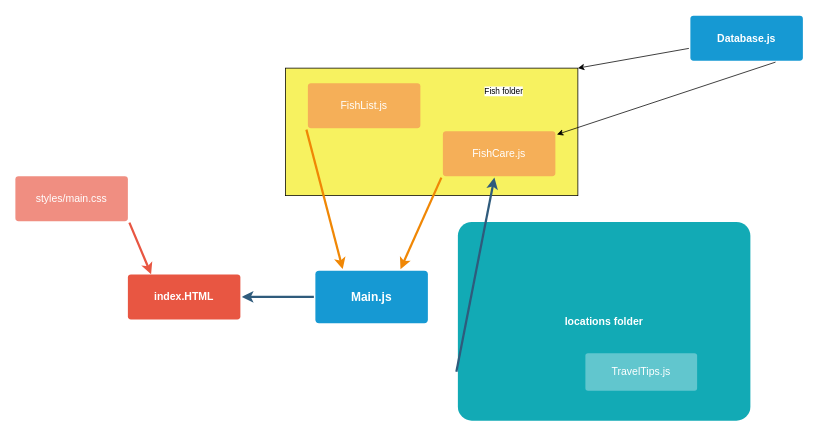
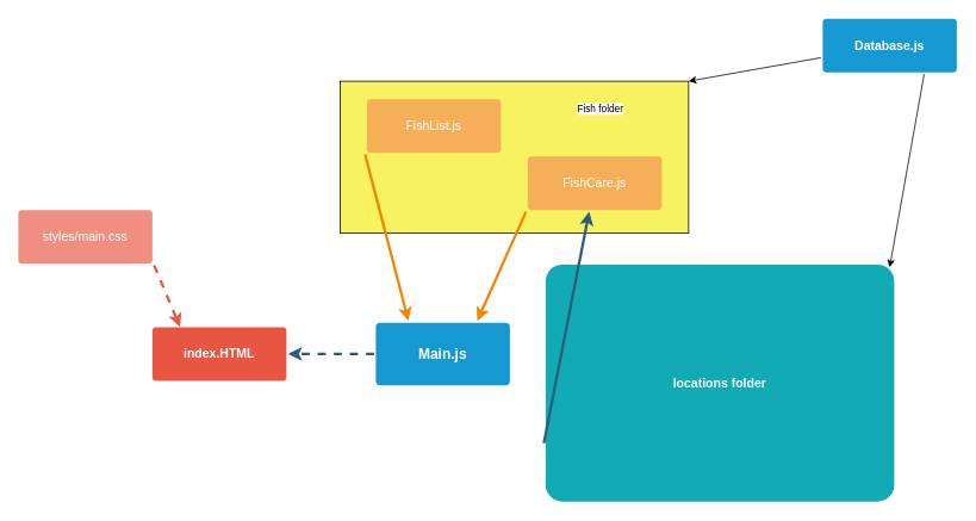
  <mxCell id="0" />
  <mxCell id="1" parent="0" />
  <mxCell id="2" value="" style="whiteSpace=wrap;html=1;fillColor=#F7F260;" vertex="1" parent="1"><mxGeometry x="380" y="90" width="390" height="170" as="geometry" /></mxCell>
- <mxCell id="3" value="" style="edgeStyle=none;rounded=0;jumpStyle=none;html=1;shadow=0;labelBackgroundColor=none;startArrow=none;startFill=0;endArrow=classic;endFill=1;jettySize=auto;orthogonalLoop=1;strokeColor=#2F5B7C;strokeWidth=3;fontFamily=Helvetica;fontSize=16;fontColor=#23445D;spacing=5;" edge="1" parent="1" source="4" target="6"><mxGeometry relative="1" as="geometry" /></mxCell>
+ <mxCell id="3" value="" style="edgeStyle=none;rounded=0;jumpStyle=none;html=1;shadow=0;labelBackgroundColor=none;startArrow=none;startFill=0;endArrow=classic;endFill=1;jettySize=auto;orthogonalLoop=1;strokeColor=#2F5B7C;strokeWidth=3;fontFamily=Helvetica;fontSize=16;fontColor=#23445D;spacing=5;dashed=1;" edge="1" parent="1" source="4" target="6"><mxGeometry relative="1" as="geometry" /></mxCell>
  <mxCell id="4" value="Main.js" style="rounded=1;whiteSpace=wrap;html=1;shadow=0;labelBackgroundColor=none;strokeColor=none;strokeWidth=3;fillColor=#1699d3;fontFamily=Helvetica;fontSize=16;fontColor=#FFFFFF;align=center;fontStyle=1;spacing=5;arcSize=7;perimeterSpacing=2;" vertex="1" parent="1"><mxGeometry x="420" y="360" width="150" height="70" as="geometry" /></mxCell>
- <mxCell id="5" value="" style="edgeStyle=none;rounded=1;jumpStyle=none;html=1;shadow=0;labelBackgroundColor=none;startArrow=none;startFill=0;jettySize=auto;orthogonalLoop=1;strokeColor=#E85642;strokeWidth=3;fontFamily=Helvetica;fontSize=14;fontColor=#FFFFFF;spacing=5;fontStyle=1;fillColor=#b0e3e6;exitX=1;exitY=1;exitDx=0;exitDy=0;entryX=0.214;entryY=0.031;entryDx=0;entryDy=0;entryPerimeter=0;" edge="1" parent="1" source="7" target="6"><mxGeometry relative="1" as="geometry"><Array as="points"><mxPoint x="199" y="360" /></Array></mxGeometry></mxCell>
+ <mxCell id="5" value="" style="edgeStyle=none;rounded=1;jumpStyle=none;html=1;shadow=0;labelBackgroundColor=none;startArrow=none;startFill=0;jettySize=auto;orthogonalLoop=1;strokeColor=#E85642;strokeWidth=3;fontFamily=Helvetica;fontSize=14;fontColor=#FFFFFF;spacing=5;fontStyle=1;fillColor=#b0e3e6;exitX=1;exitY=1;exitDx=0;exitDy=0;entryX=0.214;entryY=0.031;entryDx=0;entryDy=0;entryPerimeter=0;dashed=1;" edge="1" parent="1" source="7" target="6"><mxGeometry relative="1" as="geometry"><Array as="points"><mxPoint x="199" y="360" /></Array></mxGeometry></mxCell>
  <mxCell id="6" value="index.HTML" style="rounded=1;whiteSpace=wrap;html=1;shadow=0;labelBackgroundColor=none;strokeColor=none;strokeWidth=3;fillColor=#e85642;fontFamily=Helvetica;fontSize=14;fontColor=#FFFFFF;align=center;spacing=5;fontStyle=1;arcSize=7;perimeterSpacing=2;" vertex="1" parent="1"><mxGeometry x="170" y="365" width="150" height="60" as="geometry" /></mxCell>
  <mxCell id="7" value="styles/main.css" style="rounded=1;whiteSpace=wrap;html=1;shadow=0;labelBackgroundColor=none;strokeColor=none;strokeWidth=3;fillColor=#f08e81;fontFamily=Helvetica;fontSize=14;fontColor=#FFFFFF;align=center;spacing=5;fontStyle=0;arcSize=7;perimeterSpacing=2;" vertex="1" parent="1"><mxGeometry x="20" y="234" width="150" height="60" as="geometry" /></mxCell>
  <mxCell id="8" style="edgeStyle=none;html=1;entryX=1;entryY=0;entryDx=0;entryDy=0;" edge="1" parent="1" source="11" target="2"><mxGeometry relative="1" as="geometry" /></mxCell>
  <mxCell id="9" value="Fish folder" style="edgeLabel;html=1;align=center;verticalAlign=middle;resizable=0;points=[];" vertex="1" connectable="0" parent="8"><mxGeometry x="0.86" relative="1" as="geometry"><mxPoint x="-110" y="32" as="offset" /></mxGeometry></mxCell>
- <mxCell id="10" style="edgeStyle=none;html=1;exitX=0.75;exitY=1;exitDx=0;exitDy=0;" edge="1" parent="1" source="11" target="12"><mxGeometry relative="1" as="geometry" /></mxCell>
+ <mxCell id="10" style="edgeStyle=none;html=1;exitX=0.75;exitY=1;exitDx=0;exitDy=0;entryX=0.982;entryY=0.019;entryDx=0;entryDy=0;entryPerimeter=0;" edge="1" parent="1" source="11" target="16"><mxGeometry relative="1" as="geometry" /></mxCell>
  <mxCell id="11" value="Database.js" style="rounded=1;whiteSpace=wrap;html=1;shadow=0;labelBackgroundColor=none;strokeColor=none;strokeWidth=3;fillColor=#1699d3;fontFamily=Helvetica;fontSize=14;fontColor=#FFFFFF;align=center;spacing=5;fontStyle=1;arcSize=7;perimeterSpacing=2;" vertex="1" parent="1"><mxGeometry x="920" y="20" width="150" height="60" as="geometry" /></mxCell>
  <mxCell id="12" value="FishCare.js" style="rounded=1;whiteSpace=wrap;html=1;shadow=0;labelBackgroundColor=none;strokeColor=none;strokeWidth=3;fillColor=#f5af58;fontFamily=Helvetica;fontSize=14;fontColor=#FFFFFF;align=center;spacing=5;arcSize=7;perimeterSpacing=2;" vertex="1" parent="1"><mxGeometry x="590" y="174" width="150" height="60" as="geometry" /></mxCell>
  <mxCell id="13" value="" style="edgeStyle=none;rounded=0;jumpStyle=none;html=1;shadow=0;labelBackgroundColor=none;startArrow=none;startFill=0;endArrow=classic;endFill=1;jettySize=auto;orthogonalLoop=1;strokeColor=#F08705;strokeWidth=3;fontFamily=Helvetica;fontSize=14;fontColor=#FFFFFF;spacing=5;exitX=0;exitY=1;exitDx=0;exitDy=0;entryX=0.75;entryY=0;entryDx=0;entryDy=0;" edge="1" parent="1" source="12" target="4"><mxGeometry relative="1" as="geometry"><mxPoint x="579.978" y="249.984" as="targetPoint" /><Array as="points" /></mxGeometry></mxCell>
  <mxCell id="14" value="FishList.js" style="rounded=1;whiteSpace=wrap;html=1;shadow=0;labelBackgroundColor=none;strokeColor=none;strokeWidth=3;fillColor=#f5af58;fontFamily=Helvetica;fontSize=14;fontColor=#FFFFFF;align=center;spacing=5;arcSize=7;perimeterSpacing=2;" vertex="1" parent="1"><mxGeometry x="410" y="110" width="150" height="60" as="geometry" /></mxCell>
  <mxCell id="15" value="" style="edgeStyle=none;rounded=0;jumpStyle=none;html=1;shadow=0;labelBackgroundColor=none;startArrow=none;startFill=0;endArrow=classic;endFill=1;jettySize=auto;orthogonalLoop=1;strokeColor=#F08705;strokeWidth=3;fontFamily=Helvetica;fontSize=14;fontColor=#FFFFFF;spacing=5;entryX=0.25;entryY=0;entryDx=0;entryDy=0;exitX=0;exitY=1;exitDx=0;exitDy=0;" edge="1" parent="1" source="14" target="4"><mxGeometry relative="1" as="geometry"><mxPoint x="525" y="248" as="targetPoint" /><Array as="points" /></mxGeometry></mxCell>
  <mxCell id="16" value="locations folder" style="rounded=1;whiteSpace=wrap;html=1;shadow=0;labelBackgroundColor=none;strokeColor=none;strokeWidth=3;fillColor=#12aab5;fontFamily=Helvetica;fontSize=14;fontColor=#FFFFFF;align=center;spacing=5;fontStyle=1;arcSize=7;perimeterSpacing=2;" vertex="1" parent="1"><mxGeometry x="610" y="295" width="390" height="265" as="geometry" /></mxCell>
- <mxCell id="17" value="TravelTips.js" style="rounded=1;whiteSpace=wrap;html=1;shadow=0;labelBackgroundColor=none;strokeColor=none;strokeWidth=3;fillColor=#61c6ce;fontFamily=Helvetica;fontSize=14;fontColor=#FFFFFF;align=center;spacing=5;fontStyle=0;arcSize=7;perimeterSpacing=2;" vertex="1" parent="1"><mxGeometry x="780" y="470" width="149" height="50" as="geometry" /></mxCell>
  <mxCell id="18" value="" style="edgeStyle=none;rounded=0;jumpStyle=none;html=1;shadow=0;labelBackgroundColor=none;startArrow=none;startFill=0;endArrow=classic;endFill=1;jettySize=auto;orthogonalLoop=1;strokeColor=#2F5B7C;strokeWidth=3;fontFamily=Helvetica;fontSize=16;fontColor=#23445D;spacing=5;exitX=0;exitY=0.75;exitDx=0;exitDy=0;" edge="1" parent="1" source="16" target="12"><mxGeometry relative="1" as="geometry"><mxPoint x="470" y="495" as="sourcePoint" /><mxPoint x="332" y="405" as="targetPoint" /></mxGeometry></mxCell>
